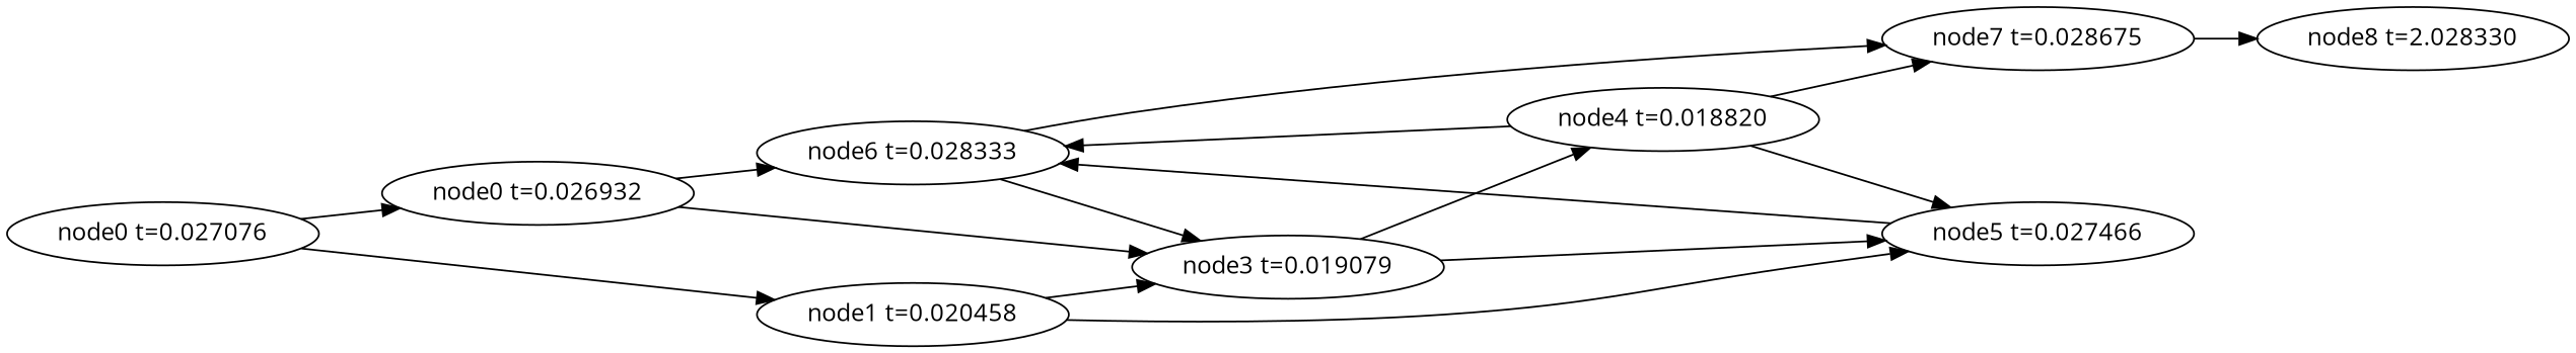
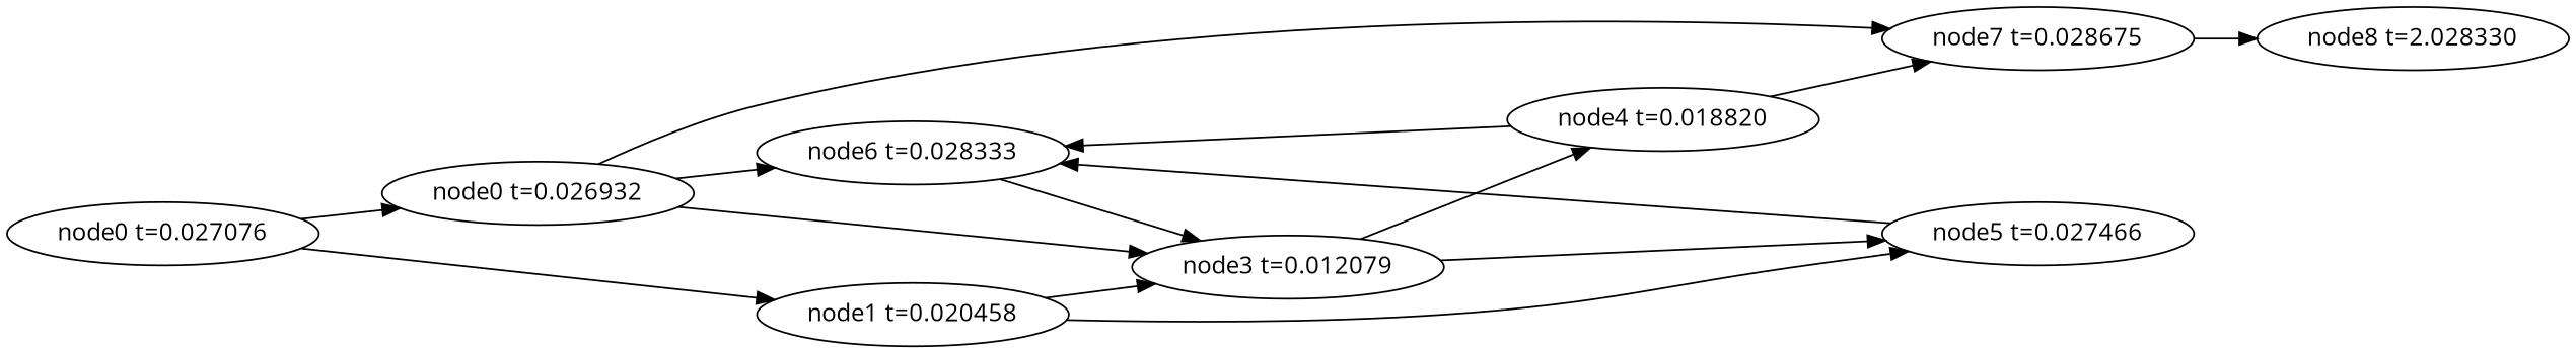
  digraph {
    fontname="Open Sans"
    rankdir=LR
    node [fontname="Open Sans"]
    edge [fontname="Open Sans"]
    n1 [label="node8 t=2.028330"]
    n2 [label="node7 t=0.028675"]
    n3 [label="node6 t=0.028333"]
-   n4 [label="node3 t=0.019079"]
+   n4 [label="node3 t=0.012079"]
    n5 [label="node5 t=0.027466"]
    n6 [label="node4 t=0.018820"]
    n7 [label="node0 t=0.026932"]
    n8 [label="node1 t=0.020458"]
    n9 [label="node0 t=0.027076"]
    n2 -> n1
-   n3 -> n2
+   n7 -> n2
    n3 -> n4
    n4 -> n5
    n4 -> n6
    n5 -> n3
    n6 -> n2
    n6 -> n3
-   n6 -> n5
    n7 -> n3
    n7 -> n4
    n8 -> n4
    n8 -> n5
    n9 -> n7
    n9 -> n8
  }
